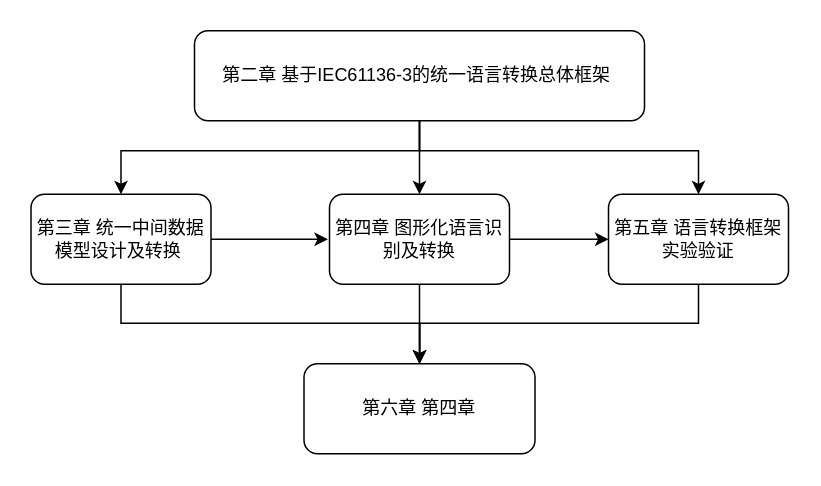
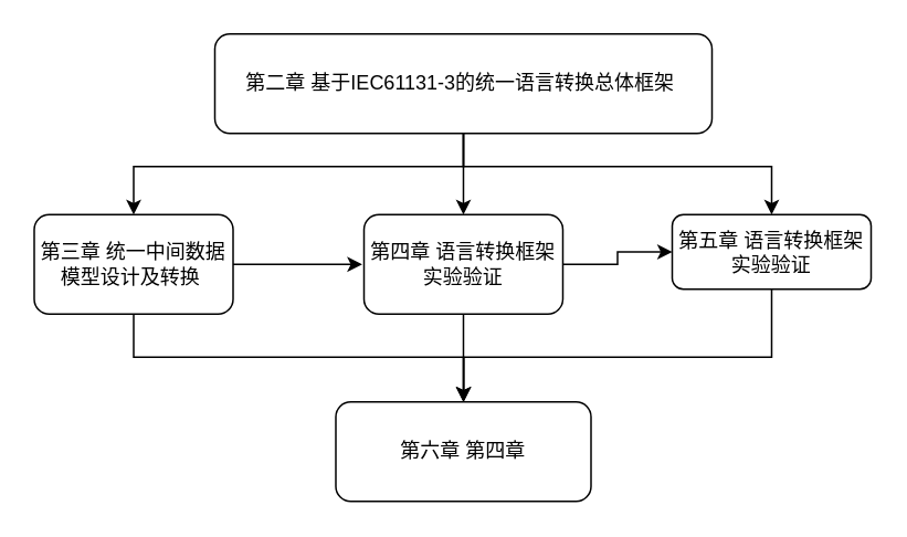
  <mxCell id="0" />
  <mxCell id="1" parent="0" />
  <mxCell id="2" style="edgeStyle=orthogonalEdgeStyle;rounded=0;orthogonalLoop=1;jettySize=auto;html=1;exitX=0.5;exitY=1;exitDx=0;exitDy=0;entryX=0.5;entryY=0;entryDx=0;entryDy=0;" edge="1" parent="1" source="5" target="11"><mxGeometry relative="1" as="geometry" /></mxCell>
  <mxCell id="3" style="edgeStyle=orthogonalEdgeStyle;rounded=0;orthogonalLoop=1;jettySize=auto;html=1;exitX=0.5;exitY=1;exitDx=0;exitDy=0;entryX=0.5;entryY=0;entryDx=0;entryDy=0;" edge="1" parent="1" source="5" target="8"><mxGeometry relative="1" as="geometry"><mxPoint x="182" y="111" as="targetPoint" /><Array as="points"><mxPoint x="279" y="100" /><mxPoint x="80" y="100" /></Array></mxGeometry></mxCell>
  <mxCell id="4" style="edgeStyle=orthogonalEdgeStyle;rounded=0;orthogonalLoop=1;jettySize=auto;html=1;exitX=0.5;exitY=1;exitDx=0;exitDy=0;" edge="1" parent="1" source="5" target="13"><mxGeometry relative="1" as="geometry"><Array as="points"><mxPoint x="279" y="100" /><mxPoint x="465" y="100" /></Array></mxGeometry></mxCell>
- <mxCell id="5" value="第二章 基于IEC61136-3的统一语言转换总体框架&amp;nbsp;" style="rounded=1;whiteSpace=wrap;html=1;" vertex="1" parent="1"><mxGeometry x="129" y="20" width="300" height="60" as="geometry" /></mxCell>
+ <mxCell id="5" value="第二章 基于IEC61131-3的统一语言转换总体框架&amp;nbsp;" style="rounded=1;whiteSpace=wrap;html=1;" vertex="1" parent="1"><mxGeometry x="129" y="20" width="300" height="60" as="geometry" /></mxCell>
  <mxCell id="6" style="edgeStyle=orthogonalEdgeStyle;rounded=0;orthogonalLoop=1;jettySize=auto;html=1;" edge="1" parent="1" source="8"><mxGeometry relative="1" as="geometry"><mxPoint x="217.931" y="159" as="targetPoint" /></mxGeometry></mxCell>
  <mxCell id="7" style="edgeStyle=orthogonalEdgeStyle;rounded=0;orthogonalLoop=1;jettySize=auto;html=1;entryX=0.5;entryY=0;entryDx=0;entryDy=0;" edge="1" parent="1" source="8" target="14"><mxGeometry relative="1" as="geometry"><Array as="points"><mxPoint x="80" y="215" /><mxPoint x="279" y="215" /></Array></mxGeometry></mxCell>
  <mxCell id="8" value="第三章 统一中间数据模型设计及转换&amp;nbsp;" style="rounded=1;whiteSpace=wrap;html=1;" vertex="1" parent="1"><mxGeometry x="20" y="129" width="120" height="60" as="geometry" /></mxCell>
  <mxCell id="9" style="edgeStyle=orthogonalEdgeStyle;rounded=0;orthogonalLoop=1;jettySize=auto;html=1;exitX=0.5;exitY=1;exitDx=0;exitDy=0;entryX=0.5;entryY=0;entryDx=0;entryDy=0;" edge="1" parent="1" source="11" target="14"><mxGeometry relative="1" as="geometry" /></mxCell>
  <mxCell id="10" value="" style="edgeStyle=orthogonalEdgeStyle;rounded=0;orthogonalLoop=1;jettySize=auto;html=1;" edge="1" parent="1" source="11" target="13"><mxGeometry relative="1" as="geometry" /></mxCell>
- <mxCell id="11" value="第四章 图形化语言识别及转换" style="rounded=1;whiteSpace=wrap;html=1;" vertex="1" parent="1"><mxGeometry x="219" y="129" width="120" height="60" as="geometry" /></mxCell>
+ <mxCell id="11" value="第四章 语言转换框架实验验证" style="rounded=1;whiteSpace=wrap;html=1;" vertex="1" parent="1"><mxGeometry x="219" y="129" width="120" height="60" as="geometry" /></mxCell>
  <mxCell id="12" style="edgeStyle=orthogonalEdgeStyle;rounded=0;orthogonalLoop=1;jettySize=auto;html=1;" edge="1" parent="1" source="13"><mxGeometry relative="1" as="geometry"><mxPoint x="279.172" y="241.828" as="targetPoint" /><Array as="points"><mxPoint x="465" y="215" /><mxPoint x="279" y="215" /></Array></mxGeometry></mxCell>
- <mxCell id="13" value="第五章 语言转换框架实验验证" style="rounded=1;whiteSpace=wrap;html=1;" vertex="1" parent="1"><mxGeometry x="405" y="129" width="120" height="60" as="geometry" /></mxCell>
+ <mxCell id="13" value="第五章 语言转换框架实验验证" style="rounded=1;whiteSpace=wrap;html=1;" vertex="1" parent="1"><mxGeometry x="405" y="129" width="120" height="45" as="geometry" /></mxCell>
  <mxCell id="14" value="第六章 第四章" style="rounded=1;whiteSpace=wrap;html=1;" vertex="1" parent="1"><mxGeometry x="202" y="242" width="154" height="60" as="geometry" /></mxCell>
